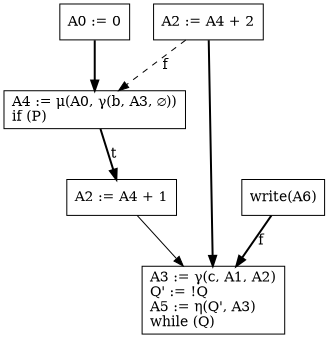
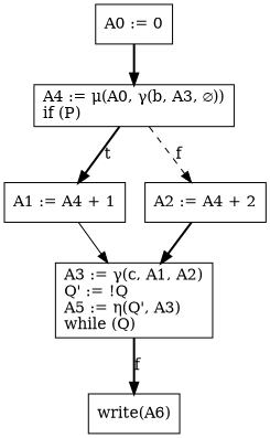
  digraph {
    node [shape=rect]
    edge [style=bold]
    n1 [label="A0 := 0"]
    n2 [label="A4 := μ(A0, γ(b, A3, ∅))\lif (P)\l"]
-   n3 [label="A2 := A4 + 1"]
+   n3 [label="A1 := A4 + 1"]
    n4 [label="A2 := A4 + 2"]
    n5 [label="A3 := γ(c, A1, A2)\lQ' := !Q\lA5 := η(Q', A3)\lwhile (Q)\l"]
    n6 [label="write(A6)"]
    n1 -> n2
    n2 -> n3 [label=t]
-   n4 -> n2 [label=f style=dashed]
+   n2 -> n4 [label=f style=dashed]
    n3 -> n5 [style=solid]
    n4 -> n5
-   n6 -> n5 [label=f]
+   n5 -> n6 [label=f]
  }
